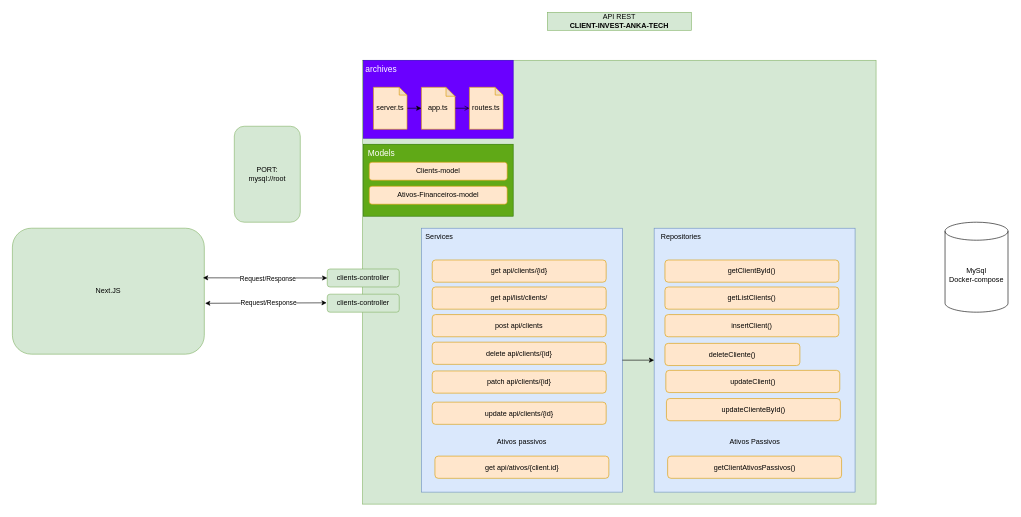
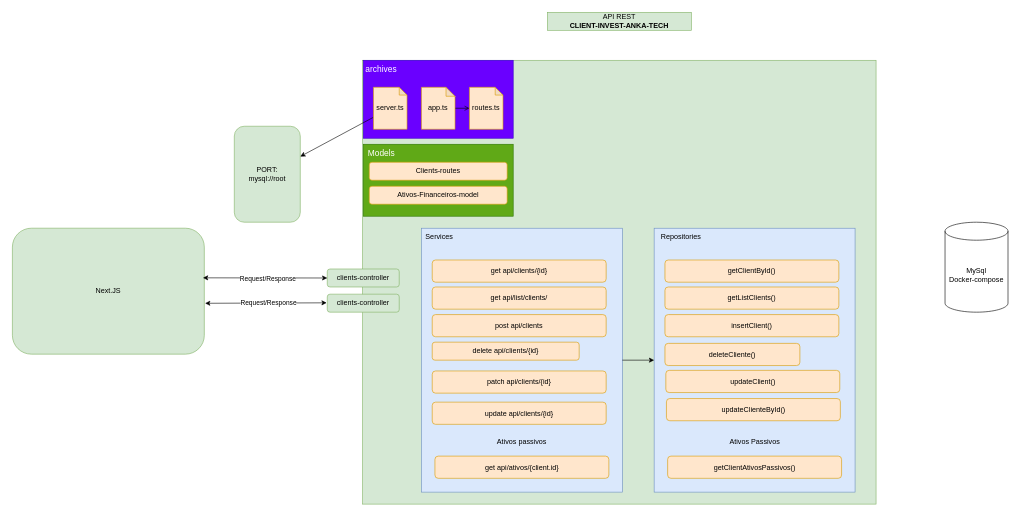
  <mxCell id="0" />
  <mxCell id="1" parent="0" />
  <mxCell id="2" value="API REST&lt;div&gt;&lt;b&gt;CLIENT-INVEST-ANKA-TECH&lt;/b&gt;&lt;/div&gt;" style="text;html=1;align=center;verticalAlign=middle;whiteSpace=wrap;rounded=0;fillColor=#d5e8d4;strokeColor=#82b366;" parent="1" vertex="1"><mxGeometry x="912" y="20" width="240" height="30" as="geometry" /></mxCell>
  <mxCell id="3" value="Next.JS" style="rounded=1;whiteSpace=wrap;html=1;fillColor=#d5e8d4;strokeColor=#82b366;" vertex="1" parent="1"><mxGeometry x="20" y="380" width="320" height="210" as="geometry" /></mxCell>
  <mxCell id="4" value="PORT:&lt;br&gt;mysql://root" style="whiteSpace=wrap;html=1;fillColor=#d5e8d4;strokeColor=#82b366;rounded=1;align=center;" vertex="1" parent="1"><mxGeometry x="390" y="210" width="110" height="160" as="geometry" /></mxCell>
  <mxCell id="5" value="" style="rounded=0;whiteSpace=wrap;html=1;fillColor=#d5e8d4;strokeColor=#82b366;" vertex="1" parent="1"><mxGeometry x="604" y="100" width="856" height="740" as="geometry" /></mxCell>
  <mxCell id="6" value="" style="rounded=0;whiteSpace=wrap;html=1;fillColor=#6a00ff;strokeColor=#3700CC;fontColor=#ffffff;" vertex="1" parent="1"><mxGeometry x="605" y="100" width="250" height="130" as="geometry" /></mxCell>
- <mxCell id="7" value="" style="edgeStyle=none;html=1;" edge="1" parent="1" source="8" target="10"><mxGeometry relative="1" as="geometry" /></mxCell>
+ <mxCell id="7" value="" style="edgeStyle=none;html=1;" edge="1" parent="1" source="8" target="4"><mxGeometry relative="1" as="geometry" /></mxCell>
  <mxCell id="8" value="server.ts" style="shape=note;whiteSpace=wrap;html=1;backgroundOutline=1;darkOpacity=0.05;size=13;fillColor=#ffe6cc;strokeColor=#d79b00;" vertex="1" parent="1"><mxGeometry x="622" y="145" width="56" height="70" as="geometry" /></mxCell>
  <mxCell id="9" value="" style="edgeStyle=none;html=1;endArrow=open;" edge="1" parent="1" source="10" target="11"><mxGeometry relative="1" as="geometry" /></mxCell>
  <mxCell id="10" value="app.ts" style="shape=note;whiteSpace=wrap;html=1;backgroundOutline=1;darkOpacity=0.05;size=15;fillColor=#ffe6cc;strokeColor=#d79b00;" vertex="1" parent="1"><mxGeometry x="702" y="145" width="56" height="70" as="geometry" /></mxCell>
  <mxCell id="11" value="routes.ts" style="shape=note;whiteSpace=wrap;html=1;backgroundOutline=1;darkOpacity=0.05;size=13;fillColor=#ffe6cc;strokeColor=#d79b00;" vertex="1" parent="1"><mxGeometry x="782" y="145" width="56" height="70" as="geometry" /></mxCell>
  <mxCell id="12" value="&lt;font style=&quot;font-size: 14px; color: rgb(255, 255, 255);&quot;&gt;archives&lt;/font&gt;" style="text;html=1;align=center;verticalAlign=middle;whiteSpace=wrap;rounded=0;fontColor=#FFFFFF;" vertex="1" parent="1"><mxGeometry x="605" y="100" width="60" height="30" as="geometry" /></mxCell>
  <mxCell id="13" value="" style="rounded=0;whiteSpace=wrap;html=1;fillColor=#60a917;strokeColor=#2D7600;fontColor=#ffffff;" vertex="1" parent="1"><mxGeometry x="605" y="240" width="250" height="120" as="geometry" /></mxCell>
  <mxCell id="14" value="&lt;font style=&quot;font-size: 14px; color: rgb(255, 255, 255);&quot;&gt;Models&lt;/font&gt;" style="text;html=1;align=center;verticalAlign=middle;resizable=0;points=[];autosize=1;strokeColor=none;fillColor=none;fontColor=#FFFFFF;" vertex="1" parent="1"><mxGeometry x="600" y="240" width="70" height="30" as="geometry" /></mxCell>
- <mxCell id="15" value="Clients-model" style="rounded=1;whiteSpace=wrap;html=1;fillColor=#ffe6cc;strokeColor=#d79b00;" vertex="1" parent="1"><mxGeometry x="615" y="270" width="230" height="30" as="geometry" /></mxCell>
+ <mxCell id="15" value="Clients-routes" style="rounded=1;whiteSpace=wrap;html=1;fillColor=#ffe6cc;strokeColor=#d79b00;" vertex="1" parent="1"><mxGeometry x="615" y="270" width="230" height="30" as="geometry" /></mxCell>
  <mxCell id="16" value="Ativos-Financeiros-model" style="rounded=1;whiteSpace=wrap;html=1;fillColor=#ffe6cc;strokeColor=#d79b00;" vertex="1" parent="1"><mxGeometry x="615" y="310" width="230" height="30" as="geometry" /></mxCell>
  <mxCell id="17" value="clients-controller" style="rounded=1;whiteSpace=wrap;html=1;fillColor=#d5e8d4;strokeColor=#82b366;" vertex="1" parent="1"><mxGeometry x="545" y="448" width="120" height="30" as="geometry" /></mxCell>
  <mxCell id="18" value="clients-controller" style="rounded=1;whiteSpace=wrap;html=1;fillColor=#d5e8d4;strokeColor=#82b366;" vertex="1" parent="1"><mxGeometry x="545" y="490" width="120" height="30" as="geometry" /></mxCell>
  <mxCell id="19" value="" style="endArrow=classic;startArrow=classic;html=1;entryX=0;entryY=0.5;entryDx=0;entryDy=0;exitX=0.993;exitY=0.394;exitDx=0;exitDy=0;exitPerimeter=0;" edge="1" parent="1" source="3" target="17"><mxGeometry width="50" height="50" relative="1" as="geometry"><mxPoint x="430" y="463" as="sourcePoint" /><mxPoint x="510" y="440" as="targetPoint" /></mxGeometry></mxCell>
  <mxCell id="20" value="" style="endArrow=classic;startArrow=classic;html=1;entryX=0;entryY=0.5;entryDx=0;entryDy=0;exitX=1.004;exitY=0.596;exitDx=0;exitDy=0;exitPerimeter=0;" edge="1" parent="1" source="3"><mxGeometry width="50" height="50" relative="1" as="geometry"><mxPoint x="420" y="504" as="sourcePoint" /><mxPoint x="544" y="504.41" as="targetPoint" /></mxGeometry></mxCell>
  <mxCell id="21" value="Request/Response" style="edgeLabel;html=1;align=center;verticalAlign=middle;resizable=0;points=[];" vertex="1" connectable="0" parent="1"><mxGeometry x="445.002" y="463" as="geometry" /></mxCell>
  <mxCell id="22" value="Request/Response" style="edgeLabel;html=1;align=center;verticalAlign=middle;resizable=0;points=[];" vertex="1" connectable="0" parent="1"><mxGeometry x="446.002" y="504" as="geometry" /></mxCell>
  <mxCell id="23" value="" style="rounded=0;whiteSpace=wrap;html=1;fillColor=#dae8fc;strokeColor=#6c8ebf;" vertex="1" parent="1"><mxGeometry x="702" y="380" width="335" height="440" as="geometry" /></mxCell>
  <mxCell id="24" value="get api/clients/{id}" style="rounded=1;whiteSpace=wrap;html=1;fillColor=#ffe6cc;strokeColor=#d79b00;" vertex="1" parent="1"><mxGeometry x="720" y="433" width="290" height="37" as="geometry" /></mxCell>
  <mxCell id="25" value="get api/list/clients/" style="rounded=1;whiteSpace=wrap;html=1;fillColor=#ffe6cc;strokeColor=#d79b00;" vertex="1" parent="1"><mxGeometry x="720" y="478" width="290" height="37" as="geometry" /></mxCell>
  <mxCell id="26" value="post api/clients" style="rounded=1;whiteSpace=wrap;html=1;fillColor=#ffe6cc;strokeColor=#d79b00;" vertex="1" parent="1"><mxGeometry x="720" y="524" width="290" height="37" as="geometry" /></mxCell>
- <mxCell id="27" value="delete api/clients/{id}" style="rounded=1;whiteSpace=wrap;html=1;fillColor=#ffe6cc;strokeColor=#d79b00;" vertex="1" parent="1"><mxGeometry x="720" y="570" width="290" height="37" as="geometry" /></mxCell>
+ <mxCell id="27" value="delete api/clients/{id}" style="rounded=1;whiteSpace=wrap;html=1;fillColor=#ffe6cc;strokeColor=#d79b00;" vertex="1" parent="1"><mxGeometry x="720" y="570" width="245" height="30" as="geometry" /></mxCell>
  <mxCell id="28" value="patch api/clients/{id}" style="rounded=1;whiteSpace=wrap;html=1;fillColor=#ffe6cc;strokeColor=#d79b00;" vertex="1" parent="1"><mxGeometry x="720" y="618" width="290" height="37" as="geometry" /></mxCell>
  <mxCell id="29" value="update api/clients/{id}" style="rounded=1;whiteSpace=wrap;html=1;fillColor=#ffe6cc;strokeColor=#d79b00;" vertex="1" parent="1"><mxGeometry x="720" y="670" width="290" height="37" as="geometry" /></mxCell>
  <mxCell id="30" value="Services" style="text;html=1;align=center;verticalAlign=middle;whiteSpace=wrap;rounded=0;" vertex="1" parent="1"><mxGeometry x="702" y="380" width="60" height="30" as="geometry" /></mxCell>
  <mxCell id="31" value="" style="rounded=0;whiteSpace=wrap;html=1;fillColor=#dae8fc;strokeColor=#6c8ebf;" vertex="1" parent="1"><mxGeometry x="1090" y="380" width="335" height="440" as="geometry" /></mxCell>
  <mxCell id="32" value="getClientById()" style="rounded=1;whiteSpace=wrap;html=1;fillColor=#ffe6cc;strokeColor=#d79b00;" vertex="1" parent="1"><mxGeometry x="1108" y="433" width="290" height="37" as="geometry" /></mxCell>
  <mxCell id="33" value="getListClients()" style="rounded=1;whiteSpace=wrap;html=1;fillColor=#ffe6cc;strokeColor=#d79b00;" vertex="1" parent="1"><mxGeometry x="1108" y="478" width="290" height="37" as="geometry" /></mxCell>
  <mxCell id="34" value="insertClient()" style="rounded=1;whiteSpace=wrap;html=1;fillColor=#ffe6cc;strokeColor=#d79b00;" vertex="1" parent="1"><mxGeometry x="1108" y="524" width="290" height="37" as="geometry" /></mxCell>
  <mxCell id="35" value="deleteCliente()" style="rounded=1;whiteSpace=wrap;html=1;fillColor=#ffe6cc;strokeColor=#d79b00;" vertex="1" parent="1"><mxGeometry x="1108" y="572" width="225" height="37" as="geometry" /></mxCell>
  <mxCell id="36" value="updateClienteById()" style="rounded=1;whiteSpace=wrap;html=1;fillColor=#ffe6cc;strokeColor=#d79b00;" vertex="1" parent="1"><mxGeometry x="1110.5" y="664" width="290" height="37" as="geometry" /></mxCell>
  <mxCell id="37" value="updateClient()" style="rounded=1;whiteSpace=wrap;html=1;fillColor=#ffe6cc;strokeColor=#d79b00;" vertex="1" parent="1"><mxGeometry x="1109.5" y="617" width="290" height="37" as="geometry" /></mxCell>
  <mxCell id="38" value="Repositories" style="text;html=1;align=center;verticalAlign=middle;whiteSpace=wrap;rounded=0;" vertex="1" parent="1"><mxGeometry x="1090" y="380" width="90" height="30" as="geometry" /></mxCell>
  <mxCell id="39" value="" style="endArrow=classic;html=1;entryX=0;entryY=0.5;entryDx=0;entryDy=0;exitX=1;exitY=0.5;exitDx=0;exitDy=0;" edge="1" parent="1" source="23" target="31"><mxGeometry width="50" height="50" relative="1" as="geometry"><mxPoint x="1037" y="611" as="sourcePoint" /><mxPoint x="1087" y="561" as="targetPoint" /></mxGeometry></mxCell>
  <mxCell id="40" value="Ativos passivos" style="text;html=1;align=center;verticalAlign=middle;whiteSpace=wrap;rounded=0;" vertex="1" parent="1"><mxGeometry x="822" y="721" width="95" height="30" as="geometry" /></mxCell>
  <mxCell id="41" value="get api/ativos/{client.id}" style="rounded=1;whiteSpace=wrap;html=1;fillColor=#ffe6cc;strokeColor=#d79b00;" vertex="1" parent="1"><mxGeometry x="724.5" y="760" width="290" height="37" as="geometry" /></mxCell>
  <mxCell id="42" value="Ativos Passivos" style="text;html=1;align=center;verticalAlign=middle;whiteSpace=wrap;rounded=0;" vertex="1" parent="1"><mxGeometry x="1212.5" y="721" width="90" height="30" as="geometry" /></mxCell>
  <mxCell id="43" value="getClientAtivosPassivos()" style="rounded=1;whiteSpace=wrap;html=1;fillColor=#ffe6cc;strokeColor=#d79b00;" vertex="1" parent="1"><mxGeometry x="1112.5" y="760" width="290" height="37" as="geometry" /></mxCell>
  <mxCell id="44" value="MySql&lt;br&gt;Docker-compose" style="shape=cylinder3;whiteSpace=wrap;html=1;boundedLbl=1;backgroundOutline=1;size=15;" vertex="1" parent="1"><mxGeometry x="1575" y="370" width="105" height="150" as="geometry" /></mxCell>
